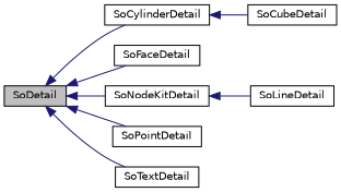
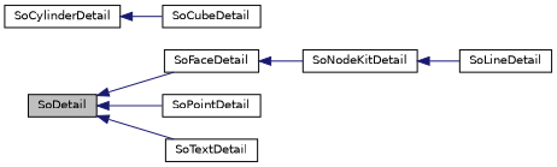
  digraph {
    rankdir=LR
    node [color=black fillcolor=white fontname=Helvetica fontsize=10 shape=record style=filled]
    edge [color=midnightblue dir=back fontname=Helvetica fontsize=10 labelfontname=Helvetica labelfontsize=10 style=solid]
    n1 [fillcolor=grey75 fontcolor=black height=0.2 label=SoDetail width=0.4]
    n2 [height=0.2 label=SoCylinderDetail width=0.4]
    n3 [height=0.2 label=SoFaceDetail width=0.4]
    n4 [height=0.2 label=SoNodeKitDetail width=0.4]
    n5 [height=0.2 label=SoPointDetail width=0.4]
    n6 [height=0.2 label=SoTextDetail width=0.4]
    n7 [height=0.2 label=SoCubeDetail width=0.4]
    n8 [height=0.2 label=SoLineDetail width=0.4]
-   n1 -> n2
    n1 -> n3
-   n1 -> n4
+   n3 -> n4
    n1 -> n5
    n1 -> n6
    n2 -> n7
    n4 -> n8
  }
